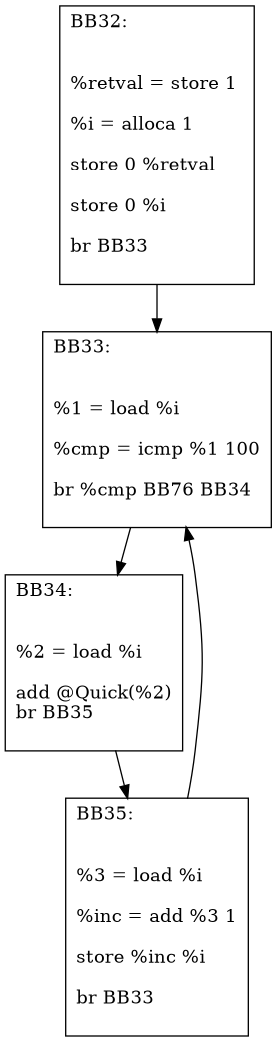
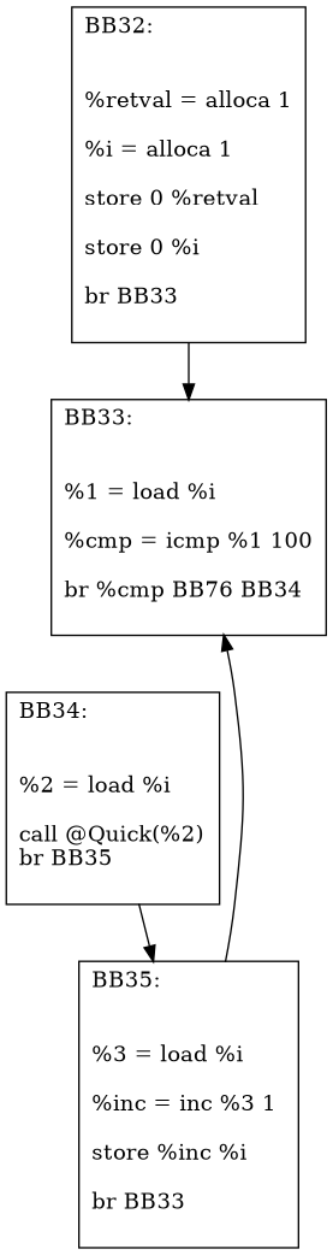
  digraph {
    node [shape=record]
-   n1 [label="{BB32:\l\l\n%retval = store 1\l\n%i = alloca 1\l\nstore 0 %retval\l\nstore 0 %i\l\nbr BB33\l\n}"]
+   n1 [label="{BB32:\l\l\n%retval = alloca 1\l\n%i = alloca 1\l\nstore 0 %retval\l\nstore 0 %i\l\nbr BB33\l\n}"]
    n2 [label="{BB33:\l\l\n%1 = load %i\l\n%cmp = icmp %1 100\l\nbr %cmp BB76 BB34\l\n}"]
-   n3 [label="{BB34:\l\l\n%2 = load %i\l\nadd @Quick(%2)\lbr BB35\l\n}"]
-   n4 [label="{BB35:\l\l\n%3 = load %i\l\n%inc = add %3 1\l\nstore %inc %i\l\nbr BB33\l\n}"]
+   n3 [label="{BB34:\l\l\n%2 = load %i\l\ncall @Quick(%2)\lbr BB35\l\n}"]
+   n4 [label="{BB35:\l\l\n%3 = load %i\l\n%inc = inc %3 1\l\nstore %inc %i\l\nbr BB33\l\n}"]
    n1 -> n2
-   n2 -> n3
    n3 -> n4
    n4 -> n2
  }
